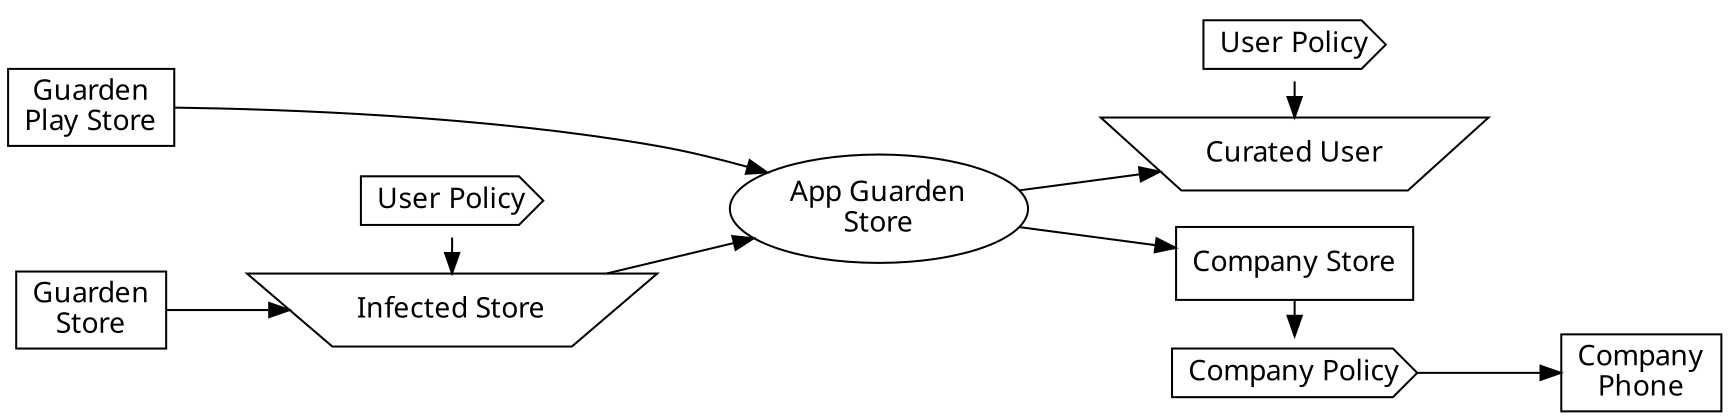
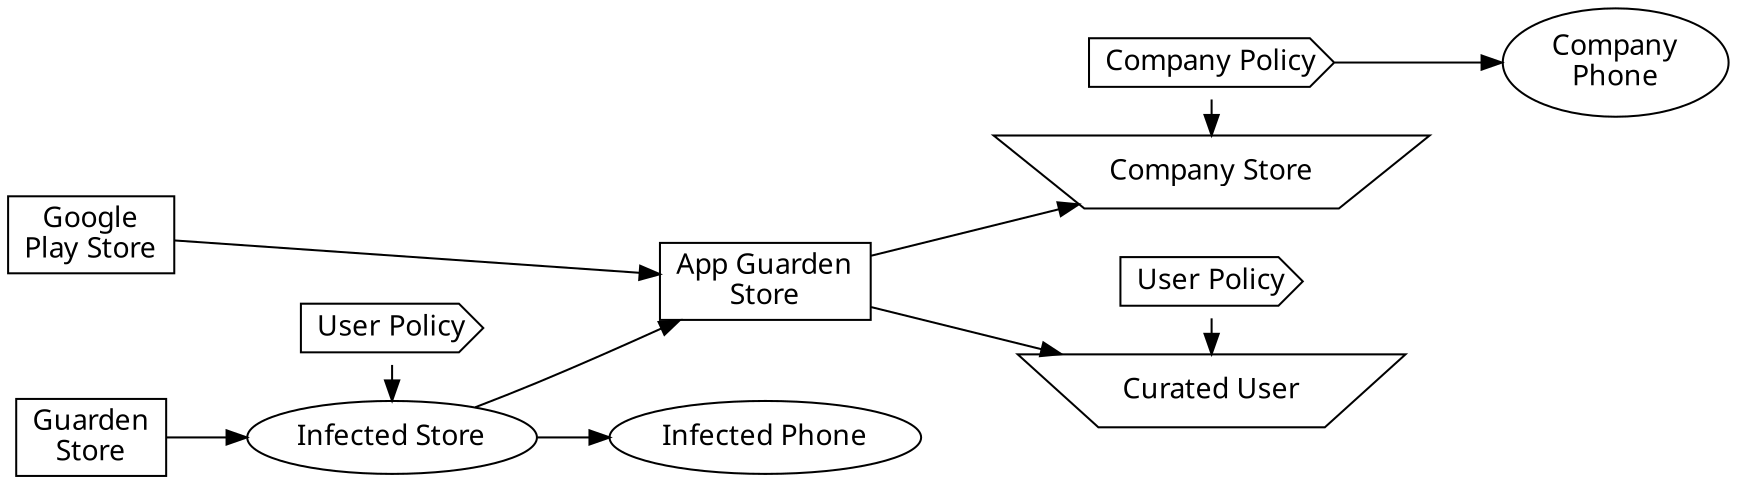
  digraph {
    rankdir=LR
    splines=true
    node [fontname="LMSans10-Regular" shape=invtrapezium]
-   n1 [label="Infected Store"]
+   n1 [label="Infected Store" shape=ellipse]
    n2 [label="User Policy" shape=cds]
-   n3 [label="Company Store" shape=box]
+   n3 [label="Company Store"]
    n4 [label="Company Policy" shape=cds]
    n5 [label="Curated User"]
    n6 [label="User Policy" shape=cds]
-   n7 [label="Guarden\nPlay Store" shape=box]
+   n7 [label="Google\nPlay Store" shape=box]
    n8 [label="Guarden\nStore" shape=box]
-   n9 [label="App Guarden\nStore" shape=ellipse]
-   n11 [label="Company\nPhone" shape=box]
+   n9 [label="App Guarden\nStore" shape=box]
+   n10 [label="Infected Phone" shape=oval]
+   n11 [label="Company\nPhone" shape=oval]
    subgraph sub_1 {
      rank=same
      n1
      n2
    }
    subgraph sub_2 {
      rank=same
      n3
      n4
    }
    subgraph sub_3 {
      rank=same
      n5
      n6
    }
    subgraph sub_4 {
      rank=same
      n7
      n8
    }
    n1 -> n9
+   n1 -> n10
    n2 -> n1
-   n3 -> n4
+   n4 -> n3
    n4 -> n11
    n6 -> n5
    n7 -> n9
    n8 -> n1
    n9 -> n3
    n9 -> n5
  }
